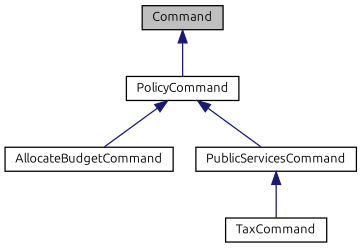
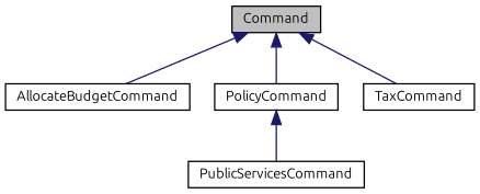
  digraph {
    fontname=Ubuntu
    node [color=black fillcolor=white fontname=Ubuntu fontsize=10 shape=record style=filled]
    edge [color=midnightblue dir=back fontname=Ubuntu fontsize=10 labelfontname=Helvetica labelfontsize=10 style=solid]
    n1 [fillcolor=grey75 fontcolor=black height=0.2 label=Command width=0.4]
    n2 [height=0.2 label=AllocateBudgetCommand width=0.4]
    n3 [height=0.2 label=PolicyCommand width=0.4]
    n4 [height=0.2 label=TaxCommand width=0.4]
    n5 [height=0.2 label=PublicServicesCommand width=0.4]
-   n3 -> n2
+   n1 -> n2
    n1 -> n3
-   n5 -> n4
+   n1 -> n4
    n3 -> n5
  }
